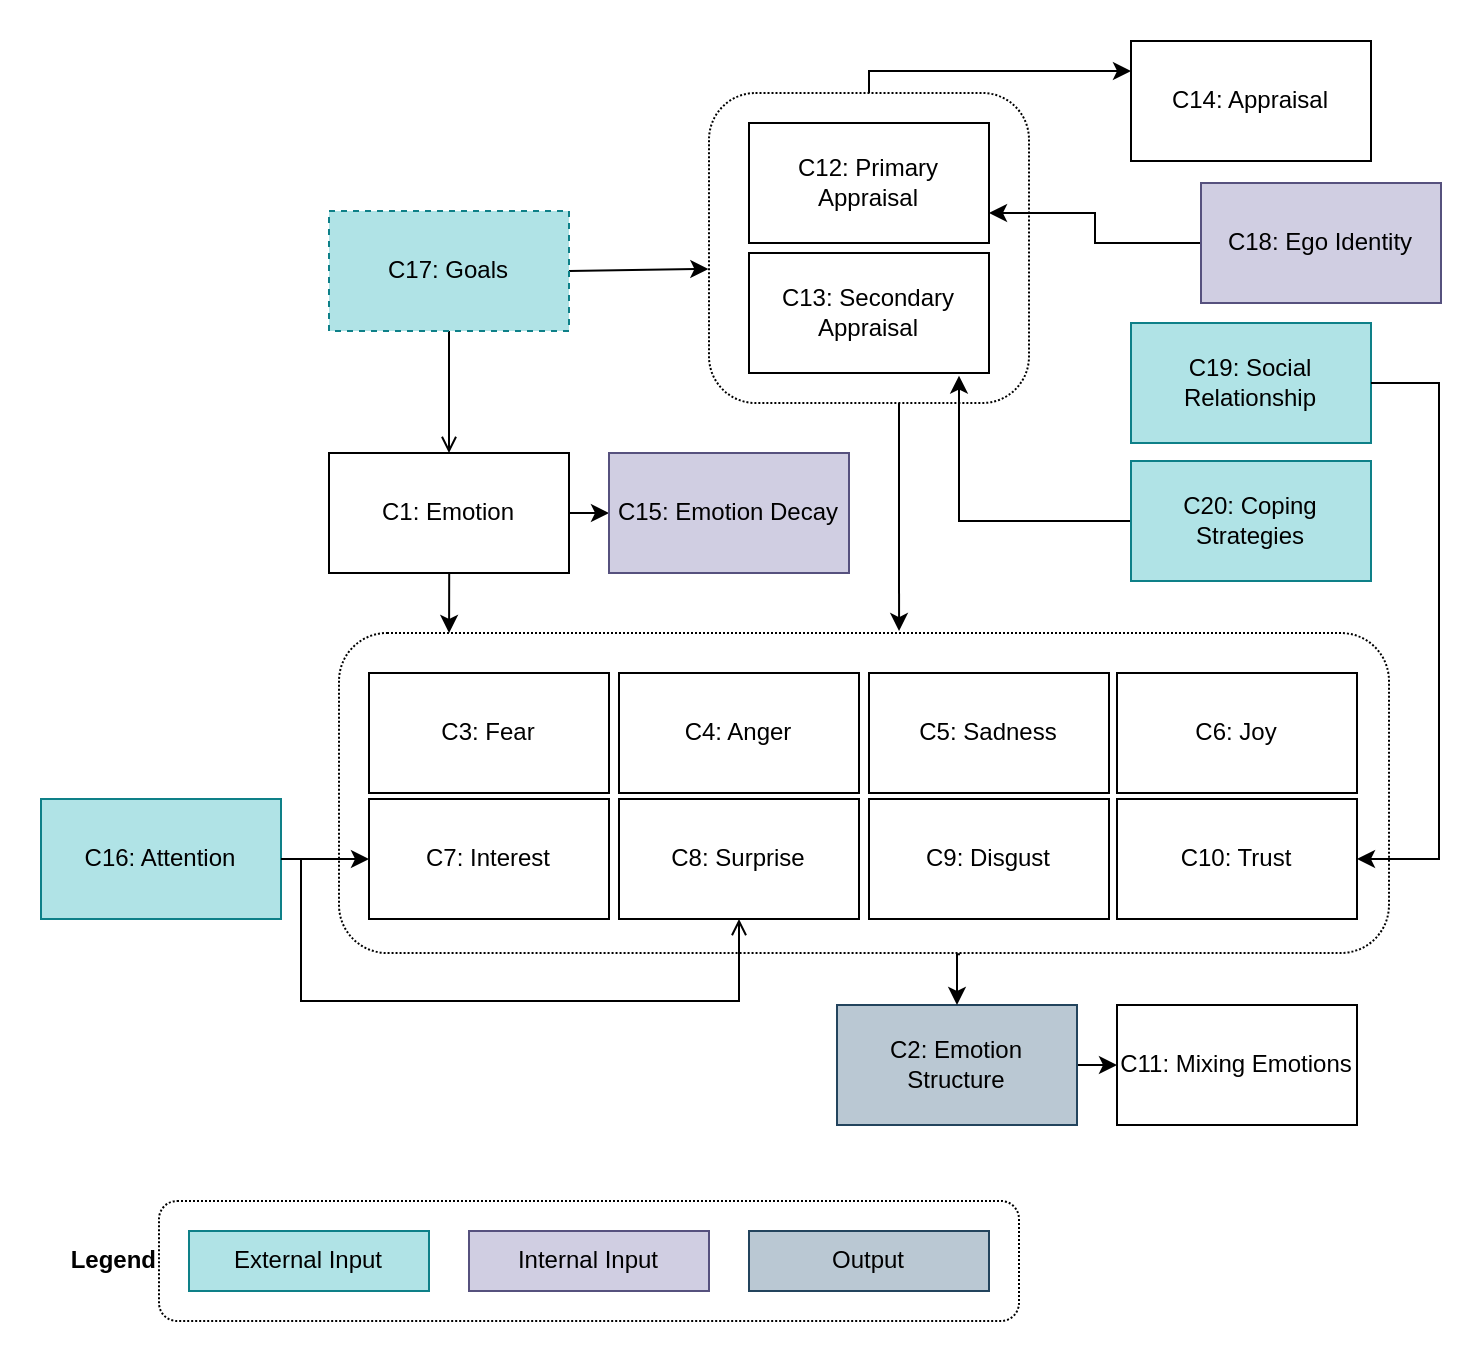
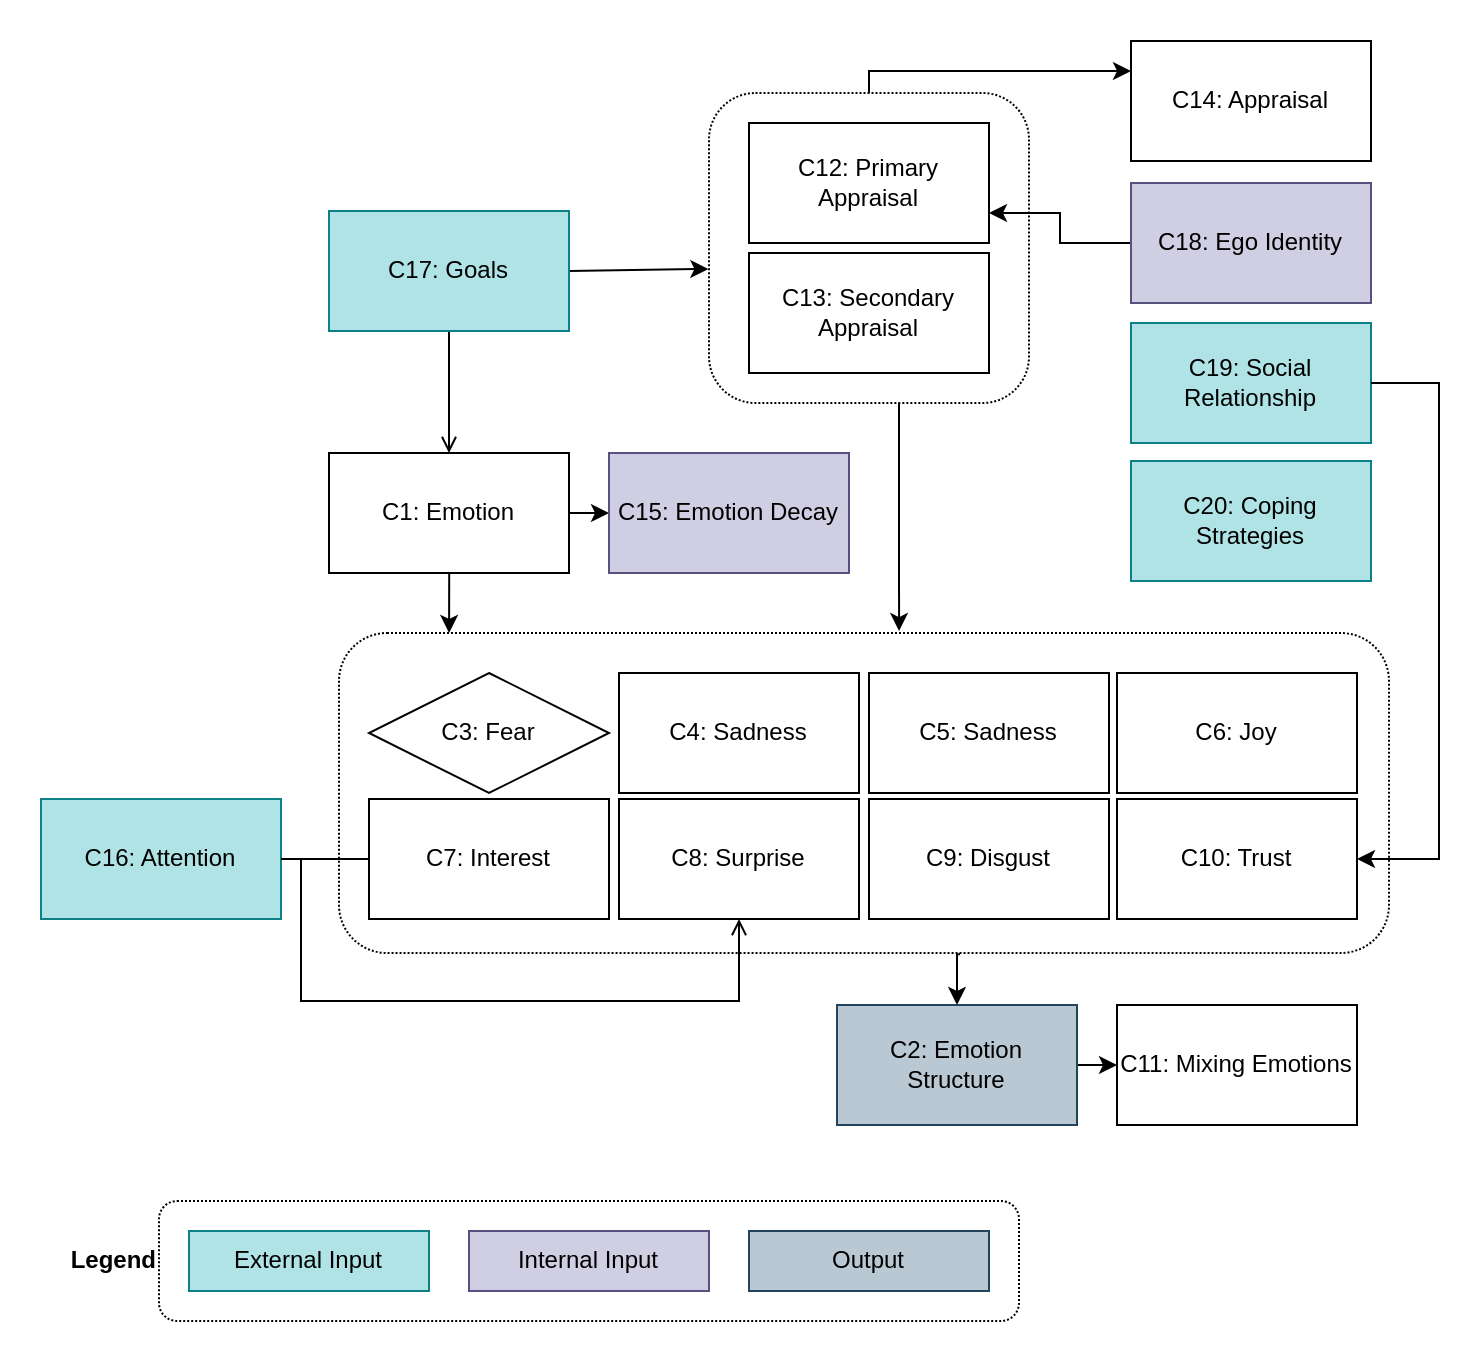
  <mxCell id="0" />
  <mxCell id="1" parent="0" />
  <mxCell id="2" style="edgeStyle=orthogonalEdgeStyle;rounded=0;orthogonalLoop=1;jettySize=auto;html=1;exitX=0.75;exitY=1;exitDx=0;exitDy=0;entryX=0.581;entryY=-0.006;entryDx=0;entryDy=0;entryPerimeter=0;jumpStyle=arc;" parent="1" edge="1"><mxGeometry relative="1" as="geometry"><mxPoint x="449" y="196" as="sourcePoint" /><mxPoint x="449.025" y="315.04" as="targetPoint" /></mxGeometry></mxCell>
  <mxCell id="3" style="edgeStyle=orthogonalEdgeStyle;rounded=0;jumpStyle=arc;orthogonalLoop=1;jettySize=auto;html=1;entryX=-0.002;entryY=0.568;entryDx=0;entryDy=0;startArrow=none;startFill=0;exitX=1;exitY=0.5;exitDx=0;exitDy=0;exitPerimeter=0;entryPerimeter=0;" parent="1" source="40" target="10" edge="1"><mxGeometry relative="1" as="geometry"><mxPoint x="322" y="0" as="sourcePoint" /></mxGeometry></mxCell>
  <mxCell id="4" style="edgeStyle=orthogonalEdgeStyle;rounded=0;jumpStyle=arc;orthogonalLoop=1;jettySize=auto;html=1;exitX=1;exitY=0.5;exitDx=0;exitDy=0;entryX=0;entryY=0.5;entryDx=0;entryDy=0;startArrow=none;startFill=0;" parent="1" source="5" target="13" edge="1"><mxGeometry relative="1" as="geometry" /></mxCell>
  <mxCell id="5" value="C1: Emotion" style="rounded=0;whiteSpace=wrap;html=1;" parent="1" vertex="1"><mxGeometry x="164" y="226" width="120" height="60" as="geometry" /></mxCell>
  <mxCell id="6" style="edgeStyle=orthogonalEdgeStyle;rounded=0;jumpStyle=arc;orthogonalLoop=1;jettySize=auto;html=1;exitX=1;exitY=0.5;exitDx=0;exitDy=0;entryX=0;entryY=0.5;entryDx=0;entryDy=0;startArrow=none;startFill=0;" parent="1" source="7" target="8" edge="1"><mxGeometry relative="1" as="geometry" /></mxCell>
  <mxCell id="7" value="C2: Emotion Structure" style="rounded=0;whiteSpace=wrap;html=1;fillColor=#bac8d3;strokeColor=#23445d;" parent="1" vertex="1"><mxGeometry x="418" y="502" width="120" height="60" as="geometry" /></mxCell>
  <mxCell id="8" value="C11: Mixing Emotions" style="rounded=0;whiteSpace=wrap;html=1;" parent="1" vertex="1"><mxGeometry x="558" y="502" width="120" height="60" as="geometry" /></mxCell>
  <mxCell id="9" value="" style="group;dashed=1;dashPattern=1 1;" parent="1" vertex="1" connectable="0"><mxGeometry x="364" y="111" width="150" height="175" as="geometry" /></mxCell>
  <mxCell id="10" value="" style="rounded=1;whiteSpace=wrap;html=1;dashed=1;dashPattern=1 1;" parent="9" vertex="1"><mxGeometry x="-10" y="-65" width="160" height="155" as="geometry" /></mxCell>
  <mxCell id="11" value="C12: Primary Appraisal" style="rounded=0;whiteSpace=wrap;html=1;" parent="9" vertex="1"><mxGeometry x="10" y="-50" width="120" height="60" as="geometry" /></mxCell>
  <mxCell id="12" value="C13: Secondary Appraisal" style="rounded=0;whiteSpace=wrap;html=1;" parent="9" vertex="1"><mxGeometry x="10" y="15" width="120" height="60" as="geometry" /></mxCell>
  <mxCell id="13" value="C15: Emotion Decay" style="rounded=0;whiteSpace=wrap;html=1;fillColor=#d0cee2;strokeColor=#56517e;" parent="9" vertex="1"><mxGeometry x="-60" y="115" width="120" height="60" as="geometry" /></mxCell>
  <mxCell id="14" value="C14: Appraisal" style="rounded=0;whiteSpace=wrap;html=1;" parent="1" vertex="1"><mxGeometry x="565" y="20" width="120" height="60" as="geometry" /></mxCell>
  <mxCell id="15" style="edgeStyle=orthogonalEdgeStyle;rounded=0;orthogonalLoop=1;jettySize=auto;html=1;exitX=0.5;exitY=0;exitDx=0;exitDy=0;entryX=0;entryY=0.25;entryDx=0;entryDy=0;" parent="1" source="10" target="14" edge="1"><mxGeometry relative="1" as="geometry"><Array as="points"><mxPoint x="434" y="35" /></Array></mxGeometry></mxCell>
  <mxCell id="16" value="C16: Attention" style="rounded=0;whiteSpace=wrap;html=1;fillColor=#b0e3e6;strokeColor=#0e8088;" parent="1" vertex="1"><mxGeometry x="20" y="399" width="120" height="60" as="geometry" /></mxCell>
  <mxCell id="17" style="edgeStyle=orthogonalEdgeStyle;rounded=0;jumpStyle=arc;orthogonalLoop=1;jettySize=auto;html=1;exitX=0;exitY=0.5;exitDx=0;exitDy=0;entryX=1;entryY=0.75;entryDx=0;entryDy=0;" parent="1" source="18" target="11" edge="1"><mxGeometry relative="1" as="geometry" /></mxCell>
- <mxCell id="18" value="C18: Ego Identity" style="rounded=0;whiteSpace=wrap;html=1;fillColor=#d0cee2;strokeColor=#56517e;" parent="1" vertex="1"><mxGeometry x="600" y="91" width="120" height="60" as="geometry" /></mxCell>
+ <mxCell id="18" value="C18: Ego Identity" style="rounded=0;whiteSpace=wrap;html=1;fillColor=#d0cee2;strokeColor=#56517e;" parent="1" vertex="1"><mxGeometry x="565" y="91" width="120" height="60" as="geometry" /></mxCell>
  <mxCell id="19" value="C19: Social Relationship" style="rounded=0;whiteSpace=wrap;html=1;fillColor=#b0e3e6;strokeColor=#0e8088;" parent="1" vertex="1"><mxGeometry x="565" y="161" width="120" height="60" as="geometry" /></mxCell>
- <mxCell id="20" style="edgeStyle=orthogonalEdgeStyle;rounded=0;orthogonalLoop=1;jettySize=auto;html=1;exitX=0;exitY=0.5;exitDx=0;exitDy=0;entryX=0.875;entryY=1.022;entryDx=0;entryDy=0;entryPerimeter=0;" parent="1" source="43" target="12" edge="1"><mxGeometry relative="1" as="geometry" /></mxCell>
  <mxCell id="21" value="" style="group" parent="1" vertex="1" connectable="0"><mxGeometry x="169" y="316" width="525" height="160" as="geometry" /></mxCell>
  <mxCell id="22" value="" style="rounded=1;whiteSpace=wrap;html=1;dashed=1;dashPattern=1 1;" parent="21" vertex="1"><mxGeometry width="525" height="160" as="geometry" /></mxCell>
- <mxCell id="23" value="C3: Fear" style="rounded=0;whiteSpace=wrap;html=1;" parent="21" vertex="1"><mxGeometry x="15" y="20" width="120" height="60" as="geometry" /></mxCell>
- <mxCell id="24" value="C4: Anger" style="rounded=0;whiteSpace=wrap;html=1;" parent="21" vertex="1"><mxGeometry x="140" y="20" width="120" height="60" as="geometry" /></mxCell>
+ <mxCell id="23" value="C3: Fear" style="rhombus;whiteSpace=wrap;html=1;" parent="21" vertex="1"><mxGeometry x="15" y="20" width="120" height="60" as="geometry" /></mxCell>
+ <mxCell id="24" value="C4: Sadness" style="rounded=0;whiteSpace=wrap;html=1;" parent="21" vertex="1"><mxGeometry x="140" y="20" width="120" height="60" as="geometry" /></mxCell>
  <mxCell id="25" value="C5: Sadness" style="rounded=0;whiteSpace=wrap;html=1;" parent="21" vertex="1"><mxGeometry x="265" y="20" width="120" height="60" as="geometry" /></mxCell>
  <mxCell id="26" value="C6: Joy" style="rounded=0;whiteSpace=wrap;html=1;" parent="21" vertex="1"><mxGeometry x="389" y="20" width="120" height="60" as="geometry" /></mxCell>
  <mxCell id="27" value="C7: Interest" style="rounded=0;whiteSpace=wrap;html=1;" parent="21" vertex="1"><mxGeometry x="15" y="83" width="120" height="60" as="geometry" /></mxCell>
  <mxCell id="28" value="C8: Surprise" style="rounded=0;whiteSpace=wrap;html=1;" parent="21" vertex="1"><mxGeometry x="140" y="83" width="120" height="60" as="geometry" /></mxCell>
  <mxCell id="29" value="C9: Disgust" style="rounded=0;whiteSpace=wrap;html=1;" parent="21" vertex="1"><mxGeometry x="265" y="83" width="120" height="60" as="geometry" /></mxCell>
  <mxCell id="30" value="C10: Trust" style="rounded=0;whiteSpace=wrap;html=1;" parent="21" vertex="1"><mxGeometry x="389" y="83" width="120" height="60" as="geometry" /></mxCell>
- <mxCell id="31" style="edgeStyle=orthogonalEdgeStyle;rounded=0;orthogonalLoop=1;jettySize=auto;html=1;exitX=1;exitY=0.5;exitDx=0;exitDy=0;entryX=0;entryY=0.5;entryDx=0;entryDy=0;" parent="1" source="16" target="27" edge="1"><mxGeometry relative="1" as="geometry" /></mxCell>
+ <mxCell id="31" style="edgeStyle=orthogonalEdgeStyle;rounded=0;orthogonalLoop=1;jettySize=auto;html=1;exitX=1;exitY=0.5;exitDx=0;exitDy=0;entryX=0;entryY=0.5;entryDx=0;entryDy=0;endArrow=none;" parent="1" source="16" target="27" edge="1"><mxGeometry relative="1" as="geometry" /></mxCell>
  <mxCell id="32" style="edgeStyle=orthogonalEdgeStyle;rounded=0;orthogonalLoop=1;jettySize=auto;html=1;exitX=1;exitY=0.5;exitDx=0;exitDy=0;entryX=0.5;entryY=1;entryDx=0;entryDy=0;endArrow=open;" parent="1" source="16" target="28" edge="1"><mxGeometry relative="1" as="geometry"><Array as="points"><mxPoint x="150" y="429" /><mxPoint x="150" y="500" /><mxPoint x="369" y="500" /></Array></mxGeometry></mxCell>
  <mxCell id="33" style="edgeStyle=orthogonalEdgeStyle;rounded=0;jumpStyle=arc;orthogonalLoop=1;jettySize=auto;html=1;exitX=0.879;exitY=1.004;exitDx=0;exitDy=0;entryX=0.5;entryY=0;entryDx=0;entryDy=0;startArrow=none;startFill=0;exitPerimeter=0;" parent="1" target="7" edge="1"><mxGeometry relative="1" as="geometry"><mxPoint x="479.475" y="476.64" as="sourcePoint" /></mxGeometry></mxCell>
  <mxCell id="34" value="" style="group" parent="1" vertex="1" connectable="0"><mxGeometry x="79" y="600" width="430" height="60" as="geometry" /></mxCell>
  <mxCell id="35" value="&lt;b&gt;Legend&lt;/b&gt;" style="rounded=1;html=1;dashed=1;dashPattern=1 1;labelPosition=left;verticalLabelPosition=middle;align=right;verticalAlign=middle;spacingLeft=0;horizontal=1;" parent="34" vertex="1"><mxGeometry width="430" height="60" as="geometry" /></mxCell>
  <mxCell id="36" value="External Input" style="rounded=0;whiteSpace=wrap;html=1;fillColor=#b0e3e6;strokeColor=#0e8088;" parent="34" vertex="1"><mxGeometry x="15" y="15" width="120" height="30" as="geometry" /></mxCell>
  <mxCell id="37" value="Internal Input" style="rounded=0;whiteSpace=wrap;html=1;fillColor=#d0cee2;strokeColor=#56517e;" parent="34" vertex="1"><mxGeometry x="155" y="15" width="120" height="30" as="geometry" /></mxCell>
  <mxCell id="38" value="Output" style="rounded=0;whiteSpace=wrap;html=1;fillColor=#bac8d3;strokeColor=#23445d;" parent="34" vertex="1"><mxGeometry x="295" y="15" width="120" height="30" as="geometry" /></mxCell>
  <mxCell id="39" style="edgeStyle=orthogonalEdgeStyle;rounded=0;orthogonalLoop=1;jettySize=auto;html=1;exitX=0.5;exitY=1;exitDx=0;exitDy=0;entryX=0.5;entryY=0;entryDx=0;entryDy=0;jumpStyle=arc;endArrow=open;" parent="1" source="40" target="5" edge="1"><mxGeometry relative="1" as="geometry" /></mxCell>
- <mxCell id="40" value="C17: Goals" style="rounded=0;whiteSpace=wrap;html=1;fillColor=#b0e3e6;strokeColor=#0e8088;dashed=1;" parent="1" vertex="1"><mxGeometry x="164" y="105" width="120" height="60" as="geometry" /></mxCell>
+ <mxCell id="40" value="C17: Goals" style="rounded=0;whiteSpace=wrap;html=1;fillColor=#b0e3e6;strokeColor=#0e8088;" parent="1" vertex="1"><mxGeometry x="164" y="105" width="120" height="60" as="geometry" /></mxCell>
  <mxCell id="41" style="edgeStyle=orthogonalEdgeStyle;rounded=0;orthogonalLoop=1;jettySize=auto;html=1;entryX=1;entryY=0.5;entryDx=0;entryDy=0;jumpStyle=arc;exitX=1;exitY=0.5;exitDx=0;exitDy=0;" parent="1" source="19" target="30" edge="1"><mxGeometry relative="1" as="geometry"><mxPoint x="729" y="320" as="targetPoint" /><Array as="points"><mxPoint x="719" y="191" /><mxPoint x="719" y="429" /></Array><mxPoint x="738" y="26" as="sourcePoint" /></mxGeometry></mxCell>
  <mxCell id="42" style="edgeStyle=orthogonalEdgeStyle;rounded=0;jumpStyle=arc;orthogonalLoop=1;jettySize=auto;html=1;exitX=0.5;exitY=1;exitDx=0;exitDy=0;entryX=0.122;entryY=0;entryDx=0;entryDy=0;entryPerimeter=0;" parent="1" edge="1"><mxGeometry relative="1" as="geometry"><mxPoint x="213" y="286" as="sourcePoint" /><mxPoint x="224.05" y="316" as="targetPoint" /></mxGeometry></mxCell>
  <mxCell id="43" value="C20: Coping Strategies" style="rounded=0;whiteSpace=wrap;html=1;fillColor=#b0e3e6;strokeColor=#0e8088;" parent="1" vertex="1"><mxGeometry x="565" y="230" width="120" height="60" as="geometry" /></mxCell>
